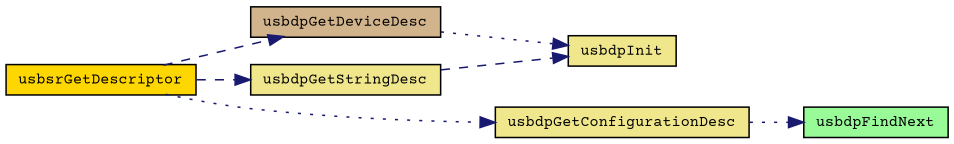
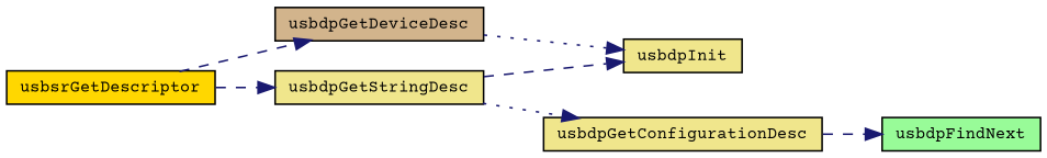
  digraph {
    fontname="Courier Prime"
    rankdir=LR
    node [color=black fillcolor=khaki fontname="Courier Prime" fontsize=10 shape=record style=filled]
    edge [color=midnightblue fontname="Courier Prime" fontsize=10 labelfontname=Helvetica labelfontsize=10 style=dashed]
    n1 [fillcolor=gold fontcolor=black height=0.2 label=usbsrGetDescriptor width=0.4]
    n2 [fillcolor=tan height=0.2 label=usbdpGetDeviceDesc width=0.4]
    n3 [height=0.2 label=usbdpGetConfigurationDesc width=0.4]
    n4 [height=0.2 label=usbdpGetStringDesc width=0.4]
    n5 [height=0.2 label=usbdpInit width=0.4]
    n6 [fillcolor=palegreen height=0.2 label=usbdpFindNext width=0.4]
    n1 -> n2
-   n1 -> n3 [style=dotted]
+   n4 -> n3 [style=dotted]
    n1 -> n4
    n2 -> n5 [style=dotted]
-   n3 -> n6 [style=dotted]
+   n3 -> n6
    n4 -> n5
  }
